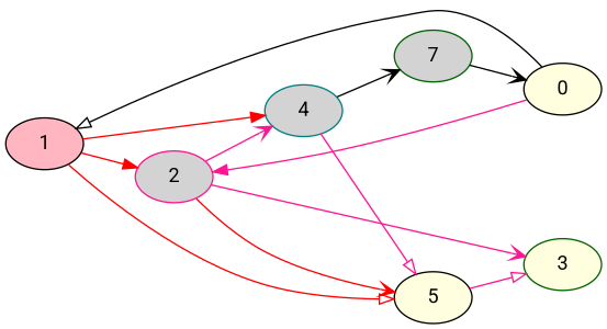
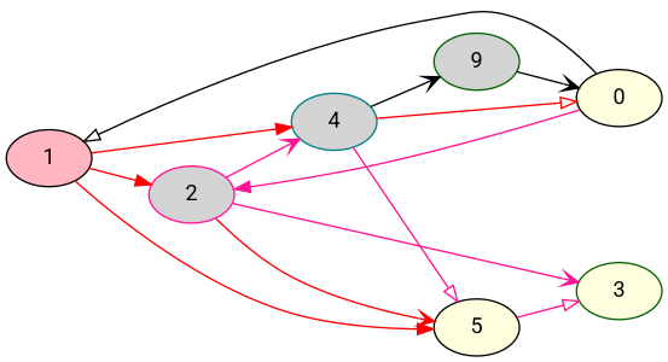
  digraph {
    fontname=Roboto
    rankdir=LR
    node [color=black fillcolor=lightyellow fontname=Roboto style=filled]
    edge [arrowhead=vee color=red fontname=Roboto]
    1 [fillcolor=lightpink]
    0
    2 [color=deeppink fillcolor=lightgrey]
    4 [color=teal fillcolor=lightgrey]
    5
    3 [color=darkgreen]
-   7 [color=darkgreen fillcolor=lightgrey]
+   7 [color=darkgreen fillcolor=lightgrey label=9]
    1 -> 2 [arrowhead=normal]
    1 -> 4 [arrowhead=normal]
-   1 -> 5 [arrowhead=onormal]
+   1 -> 5 [arrowhead=normal]
    0 -> 1 [arrowhead=onormal color=black]
    0 -> 2 [arrowhead=normal color=deeppink]
    2 -> 4 [color=deeppink]
    2 -> 5
    2 -> 3 [color=deeppink]
+   4 -> 0 [arrowhead=onormal]
    4 -> 5 [arrowhead=onormal color=deeppink]
    4 -> 7 [color=black]
    5 -> 3 [arrowhead=onormal color=deeppink]
    7 -> 0 [color=black]
  }
